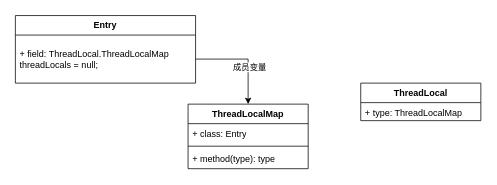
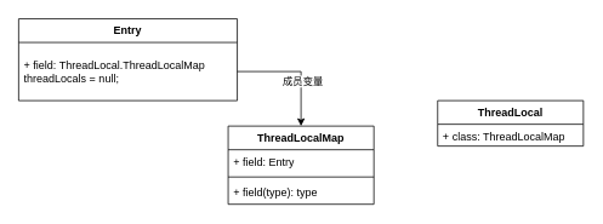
  <mxCell id="0" />
  <mxCell id="1" parent="0" />
  <mxCell id="2" value="&lt;b&gt;Entry&lt;/b&gt;" style="swimlane;fontStyle=0;childLayout=stackLayout;horizontal=1;startSize=26;fillColor=none;horizontalStack=0;resizeParent=1;resizeParentMax=0;resizeLast=0;collapsible=1;marginBottom=0;whiteSpace=wrap;html=1;" vertex="1" parent="1"><mxGeometry x="20" y="20" width="240" height="90" as="geometry" /></mxCell>
  <mxCell id="3" value="&lt;div style=&quot;&quot;&gt;&lt;p style=&quot;&quot;&gt;&lt;font face=&quot;Helvetica&quot; style=&quot;font-size: 12px;&quot;&gt;+ field: ThreadLocal.ThreadLocalMap threadLocals = null;&lt;/font&gt;&lt;/p&gt;&lt;/div&gt;" style="text;strokeColor=none;fillColor=none;align=left;verticalAlign=top;spacingLeft=4;spacingRight=4;overflow=hidden;rotatable=0;points=[[0,0.5],[1,0.5]];portConstraint=eastwest;whiteSpace=wrap;html=1;" vertex="1" parent="2"><mxGeometry y="26" width="240" height="64" as="geometry" /></mxCell>
  <mxCell id="4" value="ThreadLocal" style="swimlane;fontStyle=1;align=center;verticalAlign=top;childLayout=stackLayout;horizontal=1;startSize=26;horizontalStack=0;resizeParent=1;resizeParentMax=0;resizeLast=0;collapsible=1;marginBottom=0;whiteSpace=wrap;html=1;" vertex="1" parent="1"><mxGeometry x="480" y="110" width="160" height="50" as="geometry" /></mxCell>
- <mxCell id="5" value="+ type: ThreadLocalMap" style="text;strokeColor=none;fillColor=none;align=left;verticalAlign=top;spacingLeft=4;spacingRight=4;overflow=hidden;rotatable=0;points=[[0,0.5],[1,0.5]];portConstraint=eastwest;whiteSpace=wrap;html=1;" vertex="1" parent="4"><mxGeometry y="26" width="160" height="24" as="geometry" /></mxCell>
+ <mxCell id="5" value="+ class: ThreadLocalMap" style="text;strokeColor=none;fillColor=none;align=left;verticalAlign=top;spacingLeft=4;spacingRight=4;overflow=hidden;rotatable=0;points=[[0,0.5],[1,0.5]];portConstraint=eastwest;whiteSpace=wrap;html=1;" vertex="1" parent="4"><mxGeometry y="26" width="160" height="24" as="geometry" /></mxCell>
  <mxCell id="6" value="ThreadLocalMap" style="swimlane;fontStyle=1;align=center;verticalAlign=top;childLayout=stackLayout;horizontal=1;startSize=26;horizontalStack=0;resizeParent=1;resizeParentMax=0;resizeLast=0;collapsible=1;marginBottom=0;whiteSpace=wrap;html=1;" vertex="1" parent="1"><mxGeometry x="250" y="138" width="160" height="86" as="geometry" /></mxCell>
- <mxCell id="7" value="+ class: Entry" style="text;strokeColor=none;fillColor=none;align=left;verticalAlign=top;spacingLeft=4;spacingRight=4;overflow=hidden;rotatable=0;points=[[0,0.5],[1,0.5]];portConstraint=eastwest;whiteSpace=wrap;html=1;" vertex="1" parent="6"><mxGeometry y="26" width="160" height="26" as="geometry" /></mxCell>
+ <mxCell id="7" value="+ field: Entry" style="text;strokeColor=none;fillColor=none;align=left;verticalAlign=top;spacingLeft=4;spacingRight=4;overflow=hidden;rotatable=0;points=[[0,0.5],[1,0.5]];portConstraint=eastwest;whiteSpace=wrap;html=1;" vertex="1" parent="6"><mxGeometry y="26" width="160" height="26" as="geometry" /></mxCell>
  <mxCell id="8" value="" style="line;strokeWidth=1;fillColor=none;align=left;verticalAlign=middle;spacingTop=-1;spacingLeft=3;spacingRight=3;rotatable=0;labelPosition=right;points=[];portConstraint=eastwest;strokeColor=inherit;" vertex="1" parent="6"><mxGeometry y="52" width="160" height="8" as="geometry" /></mxCell>
- <mxCell id="9" value="+ method(type): type" style="text;strokeColor=none;fillColor=none;align=left;verticalAlign=top;spacingLeft=4;spacingRight=4;overflow=hidden;rotatable=0;points=[[0,0.5],[1,0.5]];portConstraint=eastwest;whiteSpace=wrap;html=1;" vertex="1" parent="6"><mxGeometry y="60" width="160" height="26" as="geometry" /></mxCell>
+ <mxCell id="9" value="+ field(type): type" style="text;strokeColor=none;fillColor=none;align=left;verticalAlign=top;spacingLeft=4;spacingRight=4;overflow=hidden;rotatable=0;points=[[0,0.5],[1,0.5]];portConstraint=eastwest;whiteSpace=wrap;html=1;" vertex="1" parent="6"><mxGeometry y="60" width="160" height="26" as="geometry" /></mxCell>
  <mxCell id="10" style="edgeStyle=orthogonalEdgeStyle;rounded=0;orthogonalLoop=1;jettySize=auto;html=1;exitX=1;exitY=0.5;exitDx=0;exitDy=0;entryX=0.5;entryY=0;entryDx=0;entryDy=0;" edge="1" parent="1" source="3" target="6"><mxGeometry relative="1" as="geometry" /></mxCell>
  <mxCell id="11" value="成员变量" style="edgeLabel;html=1;align=center;verticalAlign=middle;resizable=0;points=[];" vertex="1" connectable="0" parent="10"><mxGeometry x="0.231" y="1" relative="1" as="geometry"><mxPoint as="offset" /></mxGeometry></mxCell>
